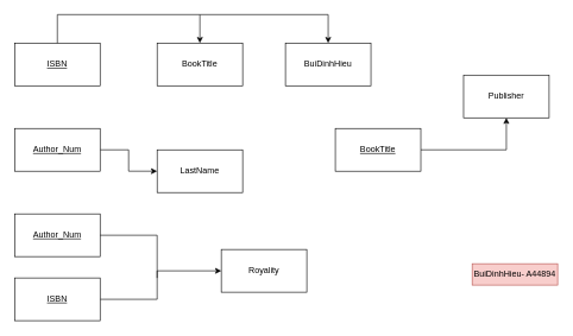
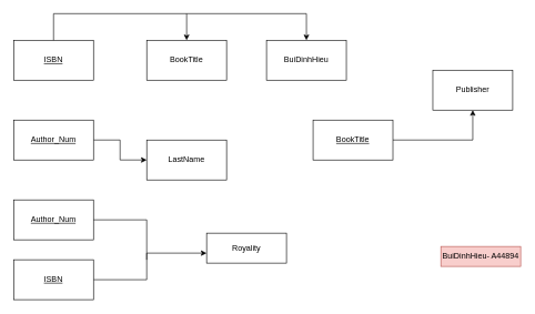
  <mxCell id="0" />
  <mxCell id="1" parent="0" />
  <mxCell id="2" value="&lt;u&gt;ISBN&lt;/u&gt;" style="rounded=0;whiteSpace=wrap;html=1;" vertex="1" parent="1"><mxGeometry x="20" y="60" width="120" height="60" as="geometry" /></mxCell>
  <mxCell id="3" value="" style="edgeStyle=orthogonalEdgeStyle;rounded=0;orthogonalLoop=1;jettySize=auto;html=1;" edge="1" parent="1" source="4" target="5"><mxGeometry relative="1" as="geometry" /></mxCell>
  <mxCell id="4" value="&lt;u&gt;Author_Num&lt;/u&gt;" style="rounded=0;whiteSpace=wrap;html=1;" vertex="1" parent="1"><mxGeometry x="20" y="180" width="120" height="60" as="geometry" /></mxCell>
  <mxCell id="5" value="LastName" style="whiteSpace=wrap;html=1;rounded=0;" vertex="1" parent="1"><mxGeometry x="220" y="210" width="120" height="60" as="geometry" /></mxCell>
  <mxCell id="6" value="BookTitle" style="rounded=0;whiteSpace=wrap;html=1;" vertex="1" parent="1"><mxGeometry x="220" y="60" width="120" height="60" as="geometry" /></mxCell>
  <mxCell id="7" value="Publisher" style="rounded=0;whiteSpace=wrap;html=1;" vertex="1" parent="1"><mxGeometry x="650" y="105" width="120" height="60" as="geometry" /></mxCell>
  <mxCell id="8" value="BuiDinhHieu" style="rounded=0;whiteSpace=wrap;html=1;" vertex="1" parent="1"><mxGeometry x="400" y="60" width="120" height="60" as="geometry" /></mxCell>
  <mxCell id="9" value="" style="endArrow=classic;html=1;rounded=0;exitX=0.5;exitY=0;exitDx=0;exitDy=0;edgeStyle=orthogonalEdgeStyle;entryX=0.5;entryY=0;entryDx=0;entryDy=0;" edge="1" parent="1" source="2" target="6"><mxGeometry width="50" height="50" relative="1" as="geometry"><mxPoint x="260" y="180" as="sourcePoint" /><mxPoint x="300" y="20" as="targetPoint" /><Array as="points"><mxPoint x="80" y="20" /><mxPoint x="280" y="20" /></Array></mxGeometry></mxCell>
  <mxCell id="10" value="&lt;u&gt;Author_Num&lt;/u&gt;" style="rounded=0;whiteSpace=wrap;html=1;" vertex="1" parent="1"><mxGeometry x="20" y="300" width="120" height="60" as="geometry" /></mxCell>
  <mxCell id="11" value="" style="edgeStyle=orthogonalEdgeStyle;rounded=0;orthogonalLoop=1;jettySize=auto;html=1;" edge="1" parent="1" source="12" target="13"><mxGeometry relative="1" as="geometry"><Array as="points"><mxPoint x="220" y="420" /><mxPoint x="220" y="380" /></Array></mxGeometry></mxCell>
  <mxCell id="12" value="&lt;u&gt;ISBN&lt;/u&gt;" style="rounded=0;whiteSpace=wrap;html=1;" vertex="1" parent="1"><mxGeometry x="20" y="390" width="120" height="60" as="geometry" /></mxCell>
- <mxCell id="13" value="Royality" style="rounded=0;whiteSpace=wrap;html=1;" vertex="1" parent="1"><mxGeometry x="310" y="350" width="120" height="60" as="geometry" /></mxCell>
+ <mxCell id="13" value="Royality" style="rounded=0;whiteSpace=wrap;html=1;" vertex="1" parent="1"><mxGeometry x="310" y="350" width="120" height="45" as="geometry" /></mxCell>
  <mxCell id="14" value="" style="endArrow=none;html=1;rounded=0;exitX=1;exitY=0.5;exitDx=0;exitDy=0;" edge="1" parent="1" source="10"><mxGeometry width="50" height="50" relative="1" as="geometry"><mxPoint x="360" y="240" as="sourcePoint" /><mxPoint x="220" y="390" as="targetPoint" /><Array as="points"><mxPoint x="220" y="330" /></Array></mxGeometry></mxCell>
  <mxCell id="15" value="BuiDinhHieu- A44894" style="text;html=1;strokeColor=#b85450;fillColor=#f8cecc;align=center;verticalAlign=middle;whiteSpace=wrap;rounded=0;" vertex="1" parent="1"><mxGeometry x="662" y="370" width="120" height="30" as="geometry" /></mxCell>
  <mxCell id="16" value="" style="edgeStyle=orthogonalEdgeStyle;rounded=0;orthogonalLoop=1;jettySize=auto;html=1;" edge="1" parent="1" source="17" target="7"><mxGeometry relative="1" as="geometry" /></mxCell>
  <mxCell id="17" value="&lt;u&gt;BookTitle&lt;/u&gt;" style="rounded=0;whiteSpace=wrap;html=1;" vertex="1" parent="1"><mxGeometry x="470" y="180" width="120" height="60" as="geometry" /></mxCell>
  <mxCell id="18" value="" style="endArrow=classic;html=1;rounded=0;entryX=0.5;entryY=0;entryDx=0;entryDy=0;" edge="1" parent="1" target="8"><mxGeometry width="50" height="50" relative="1" as="geometry"><mxPoint x="280" y="20" as="sourcePoint" /><mxPoint x="510" y="20" as="targetPoint" /><Array as="points"><mxPoint x="460" y="20" /></Array></mxGeometry></mxCell>
